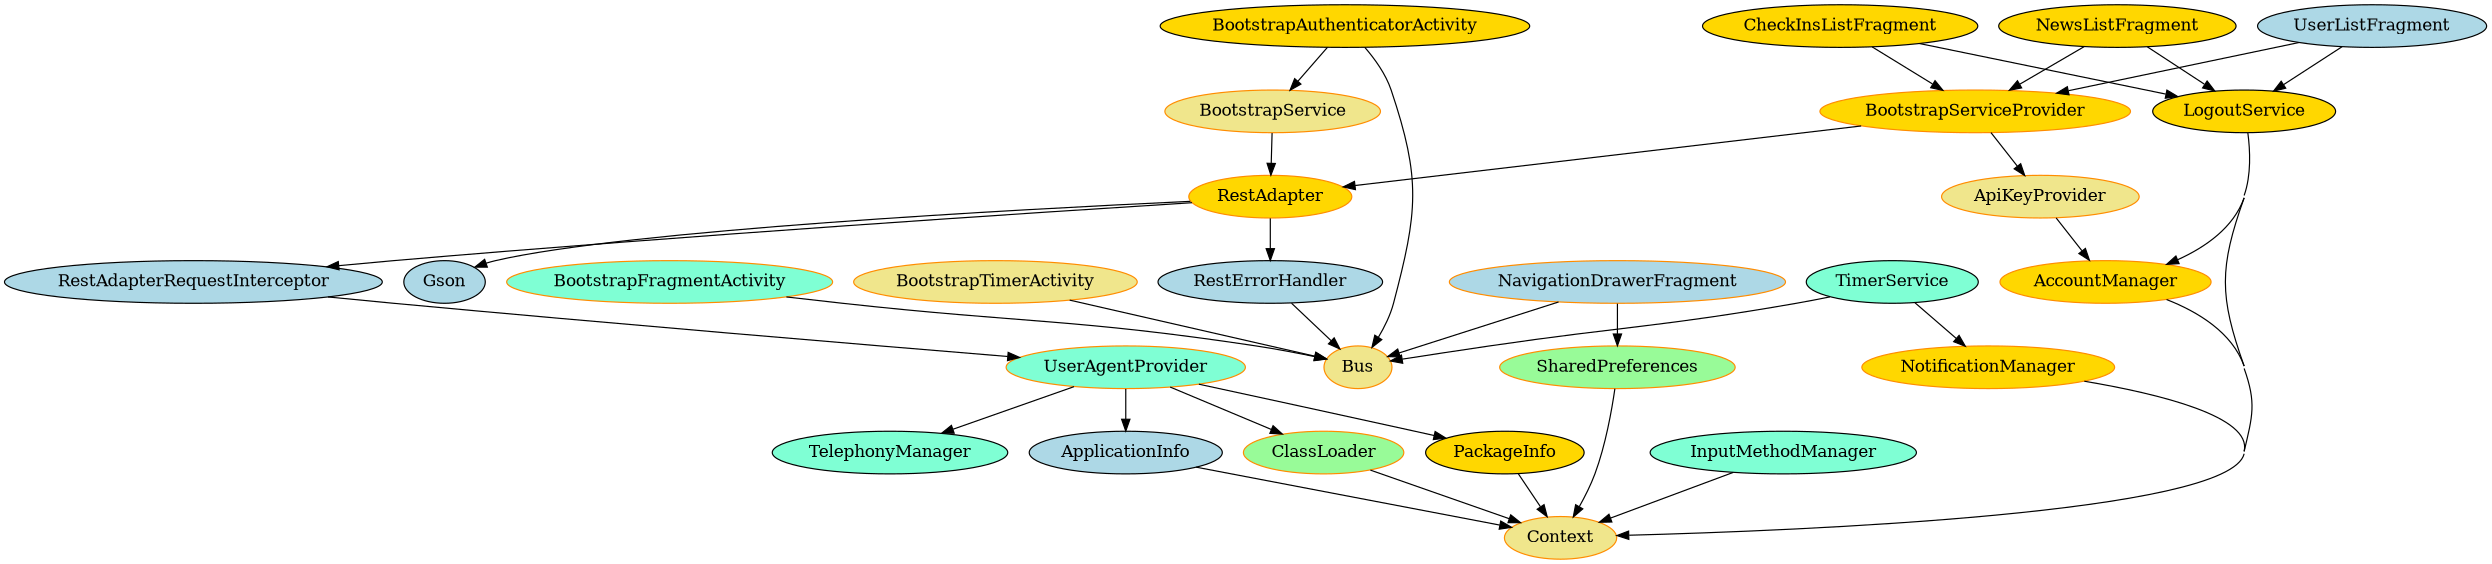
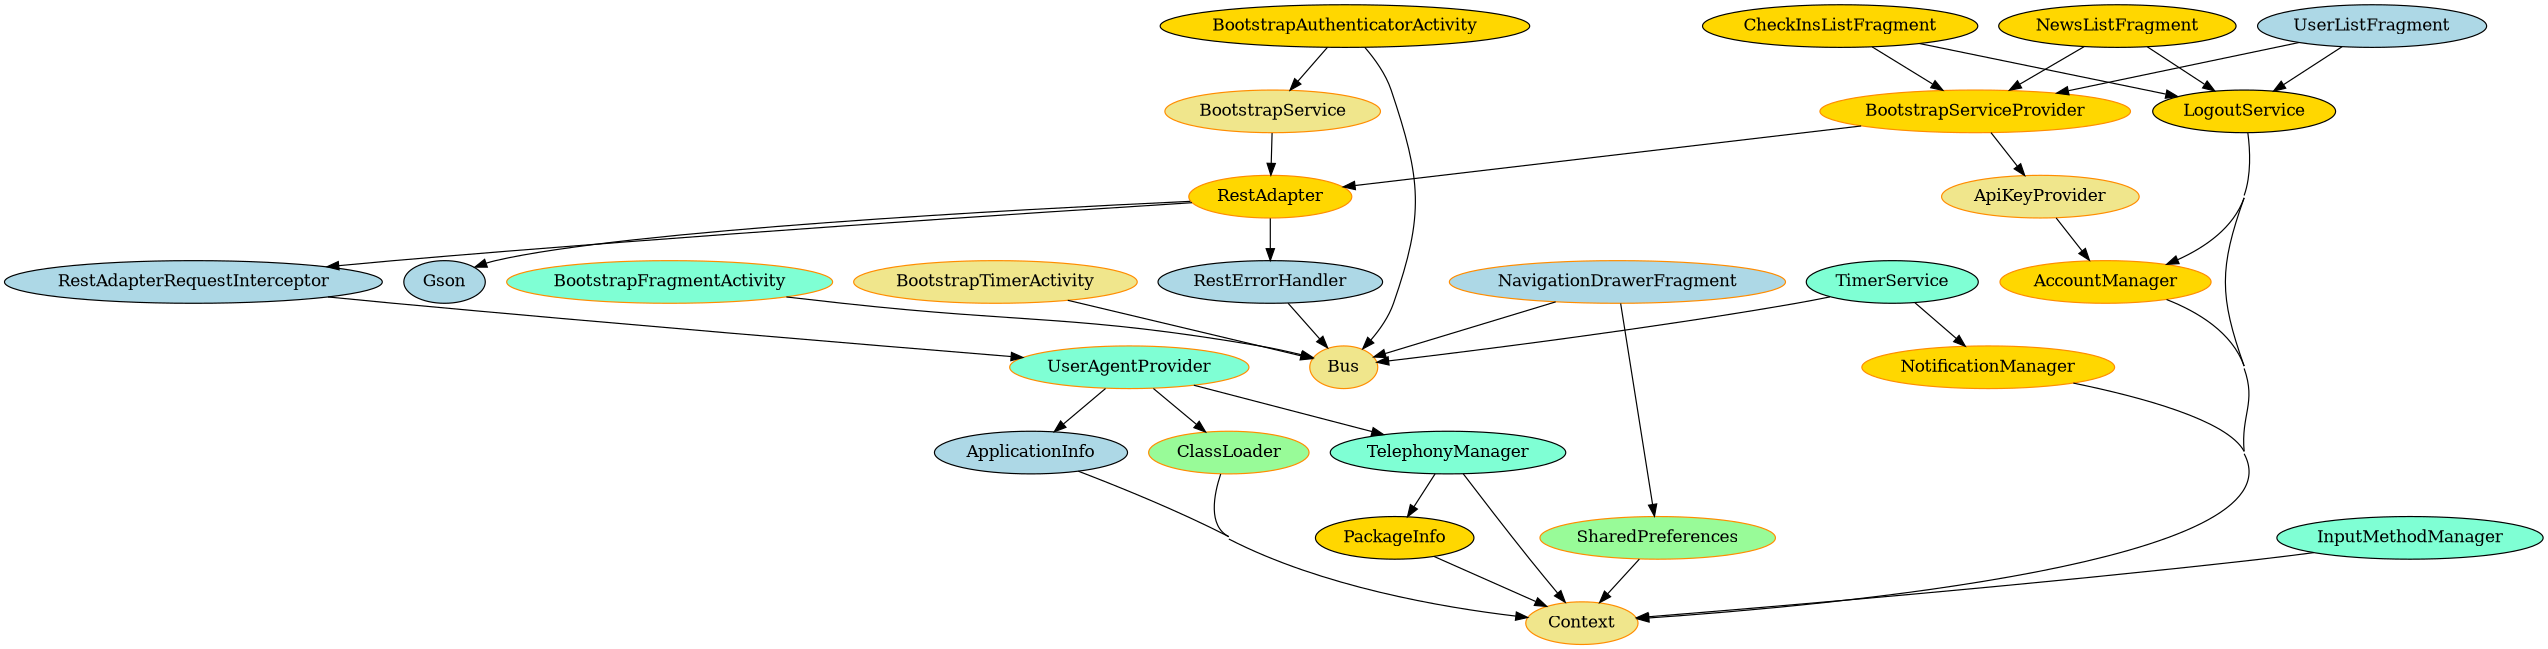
  digraph {
    concentrate=true
    node [color=darkorange fillcolor=gold style=filled]
    AccountManager
    Context [fillcolor=khaki]
    ApiKeyProvider [fillcolor=khaki]
    ApplicationInfo [color=black fillcolor=lightblue]
    Bus [fillcolor=khaki]
    BootstrapAuthenticatorActivity [color=black]
    BootstrapService [fillcolor=khaki]
    RestAdapter
    RestErrorHandler [color=black fillcolor=lightblue]
    Gson [color=black fillcolor=lightblue]
    RestAdapterRequestInterceptor [color=black fillcolor=lightblue]
    BootstrapFragmentActivity [fillcolor=aquamarine]
    UserAgentProvider [fillcolor=aquamarine]
    BootstrapServiceProvider
    BootstrapTimerActivity [fillcolor=khaki]
    CheckInsListFragment [color=black]
    LogoutService [color=black]
    ClassLoader [fillcolor=palegreen]
    InputMethodManager [color=black fillcolor=aquamarine]
    NavigationDrawerFragment [fillcolor=lightblue]
    SharedPreferences [fillcolor=palegreen]
    NewsListFragment [color=black]
    NotificationManager
    PackageInfo [color=black]
    TelephonyManager [color=black fillcolor=aquamarine]
    TimerService [color=black fillcolor=aquamarine]
    UserListFragment [color=black fillcolor=lightblue]
    AccountManager -> Context
    ApiKeyProvider -> AccountManager
    ApplicationInfo -> Context
    BootstrapAuthenticatorActivity -> Bus
    BootstrapAuthenticatorActivity -> BootstrapService
    BootstrapService -> RestAdapter
    RestAdapter -> RestErrorHandler
    RestAdapter -> Gson
    RestAdapter -> RestAdapterRequestInterceptor
    RestErrorHandler -> Bus
    RestAdapterRequestInterceptor -> UserAgentProvider
    BootstrapFragmentActivity -> Bus
    UserAgentProvider -> ApplicationInfo
    UserAgentProvider -> ClassLoader
-   UserAgentProvider -> PackageInfo
+   TelephonyManager -> PackageInfo
    UserAgentProvider -> TelephonyManager
    BootstrapServiceProvider -> ApiKeyProvider
    BootstrapServiceProvider -> RestAdapter
    BootstrapTimerActivity -> Bus
    CheckInsListFragment -> BootstrapServiceProvider
    CheckInsListFragment -> LogoutService
    LogoutService -> AccountManager
    LogoutService -> Context
    ClassLoader -> Context
    InputMethodManager -> Context
    NavigationDrawerFragment -> Bus
    NavigationDrawerFragment -> SharedPreferences
    SharedPreferences -> Context
    NewsListFragment -> BootstrapServiceProvider
    NewsListFragment -> LogoutService
    NotificationManager -> Context
    PackageInfo -> Context
+   TelephonyManager -> Context
    TimerService -> Bus
    TimerService -> NotificationManager
    UserListFragment -> BootstrapServiceProvider
    UserListFragment -> LogoutService
  }
